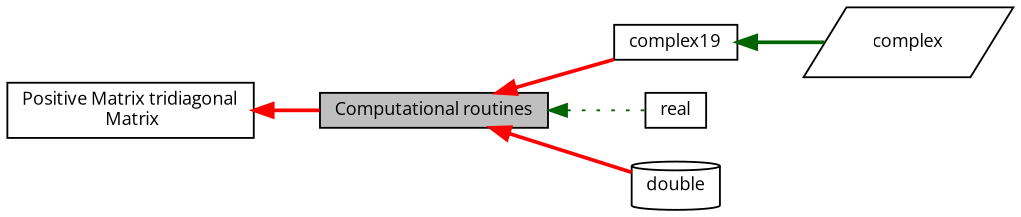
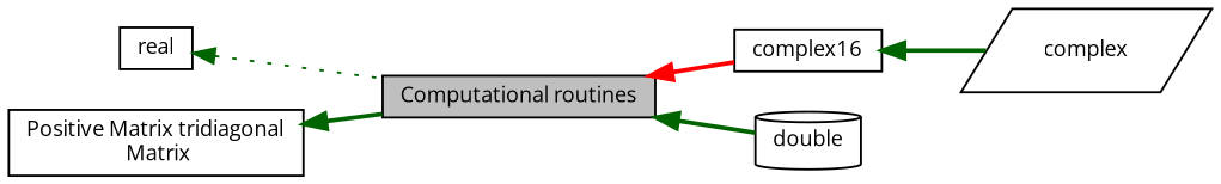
  digraph {
    fontname="Open Sans"
    rankdir=LR
    node [color=black fillcolor=white fontname="Open Sans" fontsize=10 shape=box style=filled]
    edge [color=red dir=back fontname="Open Sans" fontsize=10 labelfontname=Helvetica labelfontsize=10 shape=plaintext style=bold]
-   n1 [height=0.2 label=complex19 width=0.4]
+   n1 [height=0.2 label=complex16 width=0.4]
    n2 [height=0.2 label=complex shape=parallelogram width=0.4]
    n3 [height=0.2 label=real width=0.4]
    n4 [height=0.2 label="Positive Matrix tridiagonal\l Matrix" width=0.4]
    n5 [fillcolor=grey75 fontcolor=black height=0.2 label="Computational routines" width=0.4]
    n6 [height=0.2 label=double shape=cylinder width=0.4]
    n1 -> n2 [color=darkgreen]
-   n4 -> n5
+   n4 -> n5 [color=darkgreen]
    n5 -> n1
-   n5 -> n3 [color=darkgreen style=dotted]
-   n5 -> n6
+   n3 -> n5 [color=darkgreen style=dotted]
+   n5 -> n6 [color=darkgreen]
  }
